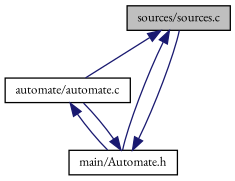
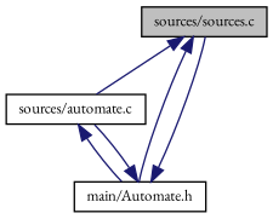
  digraph {
    fontname="EB Garamond"
    node [color=black fillcolor=white fontname="EB Garamond" fontsize=10 shape=record style=filled]
    edge [color=midnightblue dir=back fontname="EB Garamond" fontsize=10 labelfontname=Helvetica labelfontsize=10 style=solid]
    n1 [fillcolor=grey75 fontcolor=black height=0.2 label="sources/sources.c" width=0.4]
-   n2 [height=0.2 label="automate/automate.c" width=0.4]
+   n2 [height=0.2 label="sources/automate.c" width=0.4]
    n3 [height=0.2 label="main/Automate.h" width=0.4]
    n1 -> n2
    n1 -> n3
    n2 -> n3
    n3 -> n1
    n3 -> n2
  }
